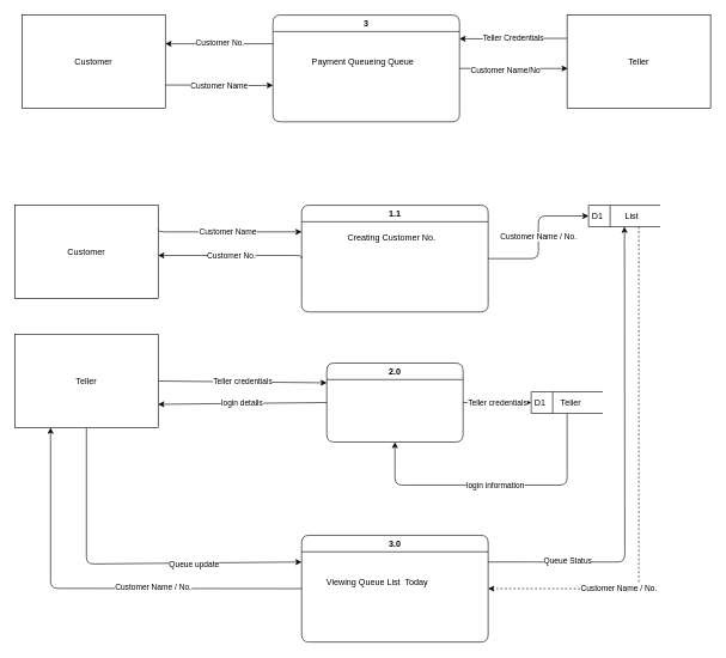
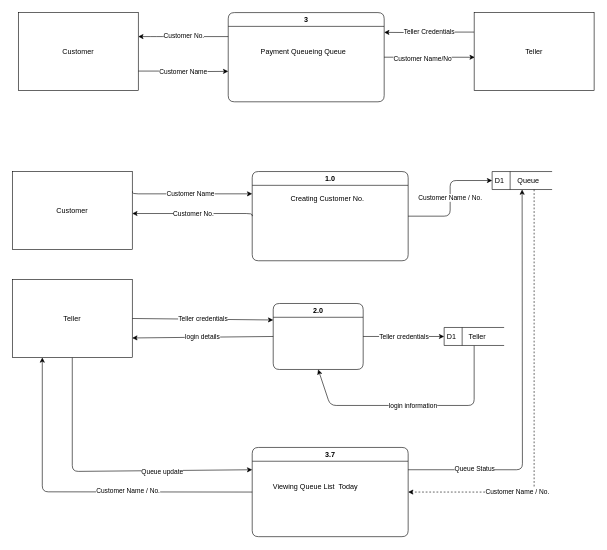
  <mxCell id="0" />
  <mxCell id="1" parent="0" />
  <mxCell id="2" value="Customer Name" style="edgeStyle=orthogonalEdgeStyle;html=1;exitX=1;exitY=0.75;exitDx=0;exitDy=0;" parent="1" source="3" edge="1"><mxGeometry relative="1" as="geometry"><mxPoint x="380" y="118" as="targetPoint" /></mxGeometry></mxCell>
  <mxCell id="3" value="Customer" style="rounded=0;whiteSpace=wrap;html=1;glass=0;shadow=0;" parent="1" vertex="1"><mxGeometry x="30" y="20" width="200" height="130" as="geometry" /></mxCell>
  <mxCell id="4" value="Customer No." style="edgeStyle=orthogonalEdgeStyle;html=1;" parent="1" edge="1"><mxGeometry x="-0.019" y="-1" relative="1" as="geometry"><mxPoint x="380" y="60" as="sourcePoint" /><mxPoint x="230" y="60" as="targetPoint" /><Array as="points"><mxPoint x="260" y="60" /><mxPoint x="260" y="60" /></Array><mxPoint as="offset" /></mxGeometry></mxCell>
  <mxCell id="5" style="edgeStyle=orthogonalEdgeStyle;html=1;exitX=1;exitY=0.5;exitDx=0;exitDy=0;entryX=0.005;entryY=0.573;entryDx=0;entryDy=0;entryPerimeter=0;" parent="1" source="7" target="10" edge="1"><mxGeometry relative="1" as="geometry" /></mxCell>
  <mxCell id="6" value="Customer Name/No" style="edgeLabel;html=1;align=center;verticalAlign=middle;resizable=0;points=[];" parent="5" vertex="1" connectable="0"><mxGeometry x="-0.152" y="-3" relative="1" as="geometry"><mxPoint as="offset" /></mxGeometry></mxCell>
  <mxCell id="7" value="3" style="swimlane;whiteSpace=wrap;html=1;rounded=1;" parent="1" vertex="1"><mxGeometry x="380" y="20" width="260" height="148.75" as="geometry" /></mxCell>
  <mxCell id="8" value="Payment Queueing Queue" style="text;html=1;align=center;verticalAlign=middle;resizable=0;points=[];autosize=1;strokeColor=none;fillColor=none;" parent="7" vertex="1"><mxGeometry x="40" y="50" width="170" height="30" as="geometry" /></mxCell>
  <mxCell id="9" value="Teller Credentials" style="edgeStyle=orthogonalEdgeStyle;html=1;exitX=0;exitY=0.25;exitDx=0;exitDy=0;" parent="1" source="10" edge="1"><mxGeometry relative="1" as="geometry"><mxPoint x="640" y="53" as="targetPoint" /></mxGeometry></mxCell>
  <mxCell id="10" value="Teller" style="rounded=0;whiteSpace=wrap;html=1;glass=0;shadow=0;" parent="1" vertex="1"><mxGeometry x="790" y="20" width="200" height="130" as="geometry" /></mxCell>
  <mxCell id="11" value="Customer Name" style="edgeStyle=orthogonalEdgeStyle;html=1;exitX=1;exitY=0.25;exitDx=0;exitDy=0;entryX=0;entryY=0.25;entryDx=0;entryDy=0;" parent="1" source="12" target="15" edge="1"><mxGeometry relative="1" as="geometry"><Array as="points"><mxPoint x="220" y="322" /></Array></mxGeometry></mxCell>
  <mxCell id="12" value="Customer" style="rounded=0;whiteSpace=wrap;html=1;glass=0;shadow=0;" parent="1" vertex="1"><mxGeometry x="20" y="285" width="200" height="130" as="geometry" /></mxCell>
  <mxCell id="13" value="Customer Name / No." style="edgeStyle=orthogonalEdgeStyle;html=1;entryX=0;entryY=0.5;entryDx=0;entryDy=0;" parent="1" source="15" target="17" edge="1"><mxGeometry relative="1" as="geometry" /></mxCell>
  <mxCell id="14" value="Customer No." style="edgeStyle=orthogonalEdgeStyle;html=1;exitX=0;exitY=0.5;exitDx=0;exitDy=0;" parent="1" source="15" target="12" edge="1"><mxGeometry relative="1" as="geometry"><Array as="points"><mxPoint x="420" y="355" /></Array></mxGeometry></mxCell>
- <mxCell id="15" value="1.1" style="swimlane;whiteSpace=wrap;html=1;rounded=1;" parent="1" vertex="1"><mxGeometry x="420" y="285" width="260" height="148.75" as="geometry" /></mxCell>
+ <mxCell id="15" value="1.0" style="swimlane;whiteSpace=wrap;html=1;rounded=1;" parent="1" vertex="1"><mxGeometry x="420" y="285" width="260" height="148.75" as="geometry" /></mxCell>
  <mxCell id="16" value="Creating Customer No." style="text;html=1;align=center;verticalAlign=middle;resizable=0;points=[];autosize=1;strokeColor=none;fillColor=none;" parent="15" vertex="1"><mxGeometry x="50" y="30" width="150" height="30" as="geometry" /></mxCell>
  <mxCell id="17" value="D1" style="html=1;dashed=0;whitespace=wrap;shape=mxgraph.dfd.dataStoreID;align=left;spacingLeft=3;points=[[0,0],[0.5,0],[1,0],[0,0.5],[1,0.5],[0,1],[0.5,1],[1,1]];rounded=1;shadow=0;glass=0;" parent="1" vertex="1"><mxGeometry x="820" y="285" width="100" height="30" as="geometry" /></mxCell>
  <mxCell id="18" value="Customer Name / No." style="edgeStyle=orthogonalEdgeStyle;html=1;entryX=1;entryY=0.5;entryDx=0;entryDy=0;dashed=1;" parent="1" source="19" target="26" edge="1"><mxGeometry x="0.49" relative="1" as="geometry"><Array as="points"><mxPoint x="890" y="819" /></Array><mxPoint as="offset" /></mxGeometry></mxCell>
- <mxCell id="19" value="List" style="text;html=1;align=center;verticalAlign=middle;resizable=0;points=[];autosize=1;strokeColor=none;fillColor=none;" parent="1" vertex="1"><mxGeometry x="850" y="285" width="60" height="30" as="geometry" /></mxCell>
+ <mxCell id="19" value="Queue" style="text;html=1;align=center;verticalAlign=middle;resizable=0;points=[];autosize=1;strokeColor=none;fillColor=none;" parent="1" vertex="1"><mxGeometry x="850" y="285" width="60" height="30" as="geometry" /></mxCell>
  <mxCell id="20" value="Teller credentials" style="edgeStyle=none;html=1;exitX=1;exitY=0.5;exitDx=0;exitDy=0;entryX=0;entryY=0.25;entryDx=0;entryDy=0;" parent="1" source="22" target="30" edge="1"><mxGeometry relative="1" as="geometry" /></mxCell>
  <mxCell id="21" value="Queue update" style="edgeStyle=none;html=1;exitX=0.5;exitY=1;exitDx=0;exitDy=0;entryX=0;entryY=0.25;entryDx=0;entryDy=0;" parent="1" source="22" target="26" edge="1"><mxGeometry x="0.388" y="-1" relative="1" as="geometry"><Array as="points"><mxPoint x="120" y="785" /></Array><mxPoint as="offset" /></mxGeometry></mxCell>
  <mxCell id="22" value="Teller" style="rounded=0;whiteSpace=wrap;html=1;glass=0;shadow=0;" parent="1" vertex="1"><mxGeometry x="20" y="465" width="200" height="130" as="geometry" /></mxCell>
  <mxCell id="23" style="edgeStyle=orthogonalEdgeStyle;html=1;exitX=1;exitY=0.25;exitDx=0;exitDy=0;" parent="1" source="26" edge="1"><mxGeometry relative="1" as="geometry"><mxPoint x="870" y="315" as="targetPoint" /></mxGeometry></mxCell>
  <mxCell id="24" value="Queue Status" style="edgeLabel;html=1;align=center;verticalAlign=middle;resizable=0;points=[];" parent="23" vertex="1" connectable="0"><mxGeometry x="-0.414" y="4" relative="1" as="geometry"><mxPoint x="-76" as="offset" /></mxGeometry></mxCell>
  <mxCell id="25" value="Customer Name / No." style="edgeStyle=none;html=1;exitX=0;exitY=0.5;exitDx=0;exitDy=0;entryX=0.25;entryY=1;entryDx=0;entryDy=0;" parent="1" source="26" target="22" edge="1"><mxGeometry x="-0.279" y="-1" relative="1" as="geometry"><Array as="points"><mxPoint x="70" y="819" /></Array><mxPoint as="offset" /></mxGeometry></mxCell>
- <mxCell id="26" value="3.0" style="swimlane;whiteSpace=wrap;html=1;rounded=1;startSize=23;" parent="1" vertex="1"><mxGeometry x="420" y="745" width="260" height="148.75" as="geometry" /></mxCell>
+ <mxCell id="26" value="3.7" style="swimlane;whiteSpace=wrap;html=1;rounded=1;startSize=23;" parent="1" vertex="1"><mxGeometry x="420" y="745" width="260" height="148.75" as="geometry" /></mxCell>
  <mxCell id="27" value="Viewing Queue List&amp;nbsp; Today" style="text;html=1;align=center;verticalAlign=middle;resizable=0;points=[];autosize=1;strokeColor=none;fillColor=none;" parent="26" vertex="1"><mxGeometry x="20" y="50" width="170" height="30" as="geometry" /></mxCell>
  <mxCell id="28" value="Teller credentials" style="edgeStyle=none;html=1;exitX=1;exitY=0.5;exitDx=0;exitDy=0;entryX=0;entryY=0.5;entryDx=0;entryDy=0;" parent="1" source="30" target="32" edge="1"><mxGeometry relative="1" as="geometry" /></mxCell>
  <mxCell id="29" value="login details" style="edgeStyle=none;html=1;exitX=0;exitY=0.5;exitDx=0;exitDy=0;entryX=1;entryY=0.75;entryDx=0;entryDy=0;" parent="1" source="30" target="22" edge="1"><mxGeometry relative="1" as="geometry" /></mxCell>
- <mxCell id="30" value="2.0" style="swimlane;whiteSpace=wrap;html=1;rounded=1;startSize=23;" parent="1" vertex="1"><mxGeometry x="455" y="505" width="190" height="110" as="geometry" /></mxCell>
+ <mxCell id="30" value="2.0" style="swimlane;whiteSpace=wrap;html=1;rounded=1;startSize=23;" parent="1" vertex="1"><mxGeometry x="455" y="505" width="150" height="110" as="geometry" /></mxCell>
  <mxCell id="31" value="login information" style="edgeStyle=none;html=1;entryX=0.5;entryY=1;entryDx=0;entryDy=0;" parent="1" source="32" target="30" edge="1"><mxGeometry relative="1" as="geometry"><Array as="points"><mxPoint x="790" y="675" /><mxPoint x="720" y="675" /><mxPoint x="550" y="675" /></Array></mxGeometry></mxCell>
  <mxCell id="32" value="D1" style="html=1;dashed=0;whitespace=wrap;shape=mxgraph.dfd.dataStoreID;align=left;spacingLeft=3;points=[[0,0],[0.5,0],[1,0],[0,0.5],[1,0.5],[0,1],[0.5,1],[1,1]];rounded=1;shadow=0;glass=0;" parent="1" vertex="1"><mxGeometry x="740" y="545" width="100" height="30" as="geometry" /></mxCell>
  <mxCell id="33" value="Teller" style="text;html=1;align=center;verticalAlign=middle;resizable=0;points=[];autosize=1;strokeColor=none;fillColor=none;" parent="1" vertex="1"><mxGeometry x="770" y="545" width="50" height="30" as="geometry" /></mxCell>
